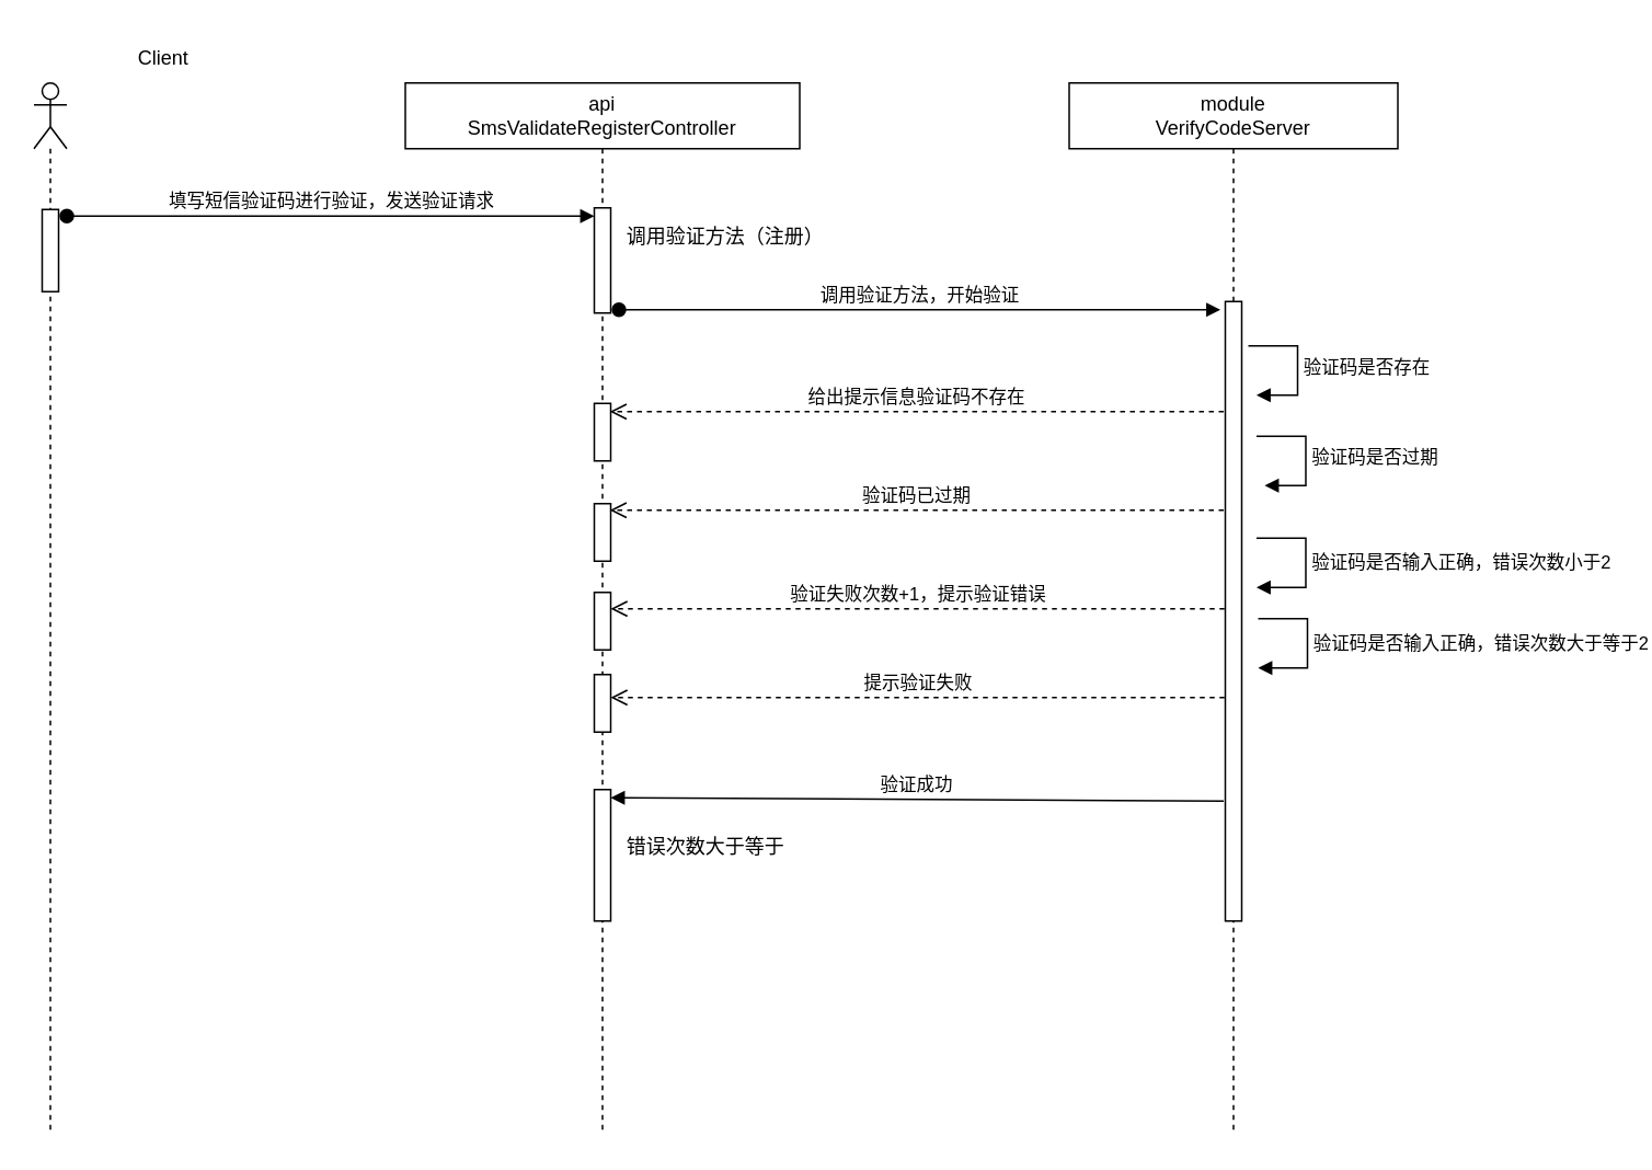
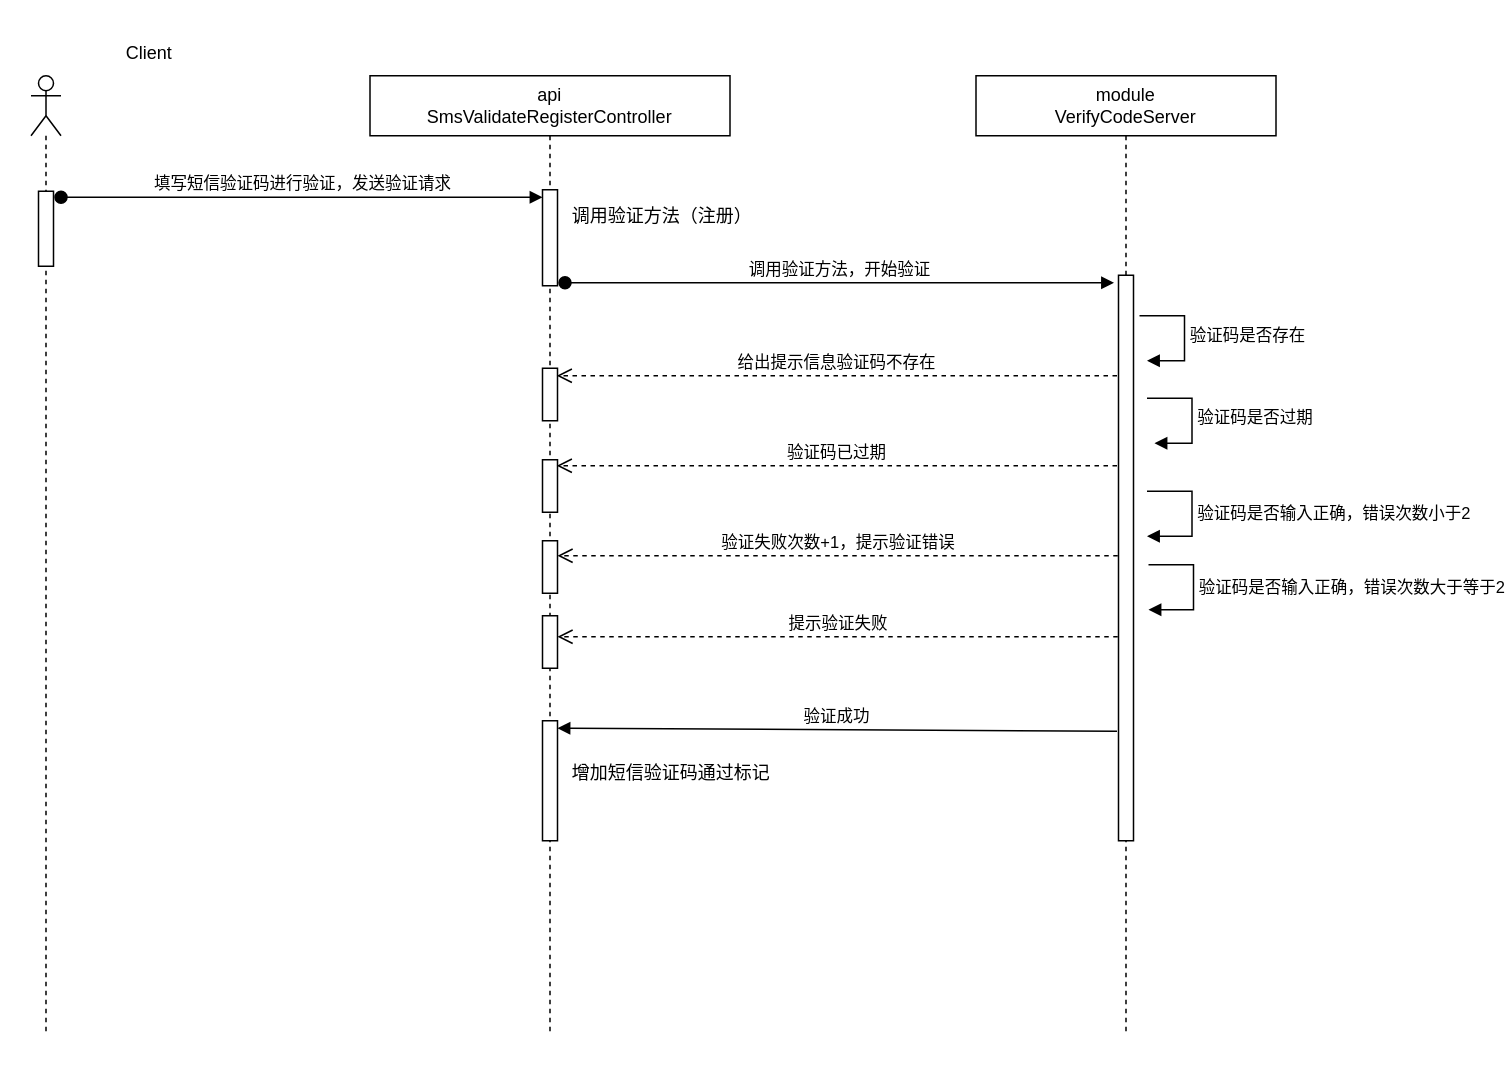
  <mxCell id="0" />
  <mxCell id="1" parent="0" />
  <mxCell id="2" value="api&lt;br&gt;SmsValidateRegisterController" style="shape=umlLifeline;perimeter=lifelinePerimeter;whiteSpace=wrap;html=1;container=1;dropTarget=0;collapsible=0;recursiveResize=0;outlineConnect=0;portConstraint=eastwest;newEdgeStyle={&quot;curved&quot;:0,&quot;rounded&quot;:0};" vertex="1" parent="1"><mxGeometry x="246" y="50" width="240" height="640" as="geometry" /></mxCell>
  <mxCell id="3" value="" style="html=1;points=[[0,0,0,0,5],[0,1,0,0,-5],[1,0,0,0,5],[1,1,0,0,-5]];perimeter=orthogonalPerimeter;outlineConnect=0;targetShapes=umlLifeline;portConstraint=eastwest;newEdgeStyle={&quot;curved&quot;:0,&quot;rounded&quot;:0};" vertex="1" parent="2"><mxGeometry x="115" y="76" width="10" height="64" as="geometry" /></mxCell>
  <mxCell id="4" value="填写短信验证码进行验证，发送验证请求" style="html=1;verticalAlign=bottom;startArrow=oval;endArrow=block;startSize=8;curved=0;rounded=0;entryX=0;entryY=0;entryDx=0;entryDy=5;entryPerimeter=0;" edge="1" target="3" parent="2"><mxGeometry relative="1" as="geometry"><mxPoint x="-206" y="81" as="sourcePoint" /><mxPoint x="106" y="81" as="targetPoint" /></mxGeometry></mxCell>
  <mxCell id="5" value="" style="html=1;points=[[0,0,0,0,5],[0,1,0,0,-5],[1,0,0,0,5],[1,1,0,0,-5]];perimeter=orthogonalPerimeter;outlineConnect=0;targetShapes=umlLifeline;portConstraint=eastwest;newEdgeStyle={&quot;curved&quot;:0,&quot;rounded&quot;:0};" vertex="1" parent="2"><mxGeometry x="115" y="195" width="10" height="35" as="geometry" /></mxCell>
  <mxCell id="6" value="" style="html=1;points=[[0,0,0,0,5],[0,1,0,0,-5],[1,0,0,0,5],[1,1,0,0,-5]];perimeter=orthogonalPerimeter;outlineConnect=0;targetShapes=umlLifeline;portConstraint=eastwest;newEdgeStyle={&quot;curved&quot;:0,&quot;rounded&quot;:0};" vertex="1" parent="2"><mxGeometry x="115" y="256" width="10" height="35" as="geometry" /></mxCell>
  <mxCell id="7" value="" style="html=1;points=[[0,0,0,0,5],[0,1,0,0,-5],[1,0,0,0,5],[1,1,0,0,-5]];perimeter=orthogonalPerimeter;outlineConnect=0;targetShapes=umlLifeline;portConstraint=eastwest;newEdgeStyle={&quot;curved&quot;:0,&quot;rounded&quot;:0};" vertex="1" parent="2"><mxGeometry x="115" y="310" width="10" height="35" as="geometry" /></mxCell>
  <mxCell id="8" value="" style="html=1;points=[[0,0,0,0,5],[0,1,0,0,-5],[1,0,0,0,5],[1,1,0,0,-5]];perimeter=orthogonalPerimeter;outlineConnect=0;targetShapes=umlLifeline;portConstraint=eastwest;newEdgeStyle={&quot;curved&quot;:0,&quot;rounded&quot;:0};" vertex="1" parent="2"><mxGeometry x="115" y="360" width="10" height="35" as="geometry" /></mxCell>
  <mxCell id="9" value="" style="html=1;points=[[0,0,0,0,5],[0,1,0,0,-5],[1,0,0,0,5],[1,1,0,0,-5]];perimeter=orthogonalPerimeter;outlineConnect=0;targetShapes=umlLifeline;portConstraint=eastwest;newEdgeStyle={&quot;curved&quot;:0,&quot;rounded&quot;:0};" vertex="1" parent="2"><mxGeometry x="115" y="430" width="10" height="80" as="geometry" /></mxCell>
  <mxCell id="10" value="" style="shape=umlLifeline;perimeter=lifelinePerimeter;whiteSpace=wrap;html=1;container=1;dropTarget=0;collapsible=0;recursiveResize=0;outlineConnect=0;portConstraint=eastwest;newEdgeStyle={&quot;curved&quot;:0,&quot;rounded&quot;:0};participant=umlActor;" vertex="1" parent="1"><mxGeometry x="20" y="50" width="20" height="640" as="geometry" /></mxCell>
  <mxCell id="11" value="" style="html=1;points=[[0,0,0,0,5],[0,1,0,0,-5],[1,0,0,0,5],[1,1,0,0,-5]];perimeter=orthogonalPerimeter;outlineConnect=0;targetShapes=umlLifeline;portConstraint=eastwest;newEdgeStyle={&quot;curved&quot;:0,&quot;rounded&quot;:0};" vertex="1" parent="10"><mxGeometry x="5" y="77" width="10" height="50" as="geometry" /></mxCell>
  <mxCell id="12" value="module&lt;br&gt;VerifyCodeServer" style="shape=umlLifeline;perimeter=lifelinePerimeter;whiteSpace=wrap;html=1;container=1;dropTarget=0;collapsible=0;recursiveResize=0;outlineConnect=0;portConstraint=eastwest;newEdgeStyle={&quot;curved&quot;:0,&quot;rounded&quot;:0};" vertex="1" parent="1"><mxGeometry x="650" y="50" width="200" height="640" as="geometry" /></mxCell>
  <mxCell id="13" value="" style="html=1;points=[[0,0,0,0,5],[0,1,0,0,-5],[1,0,0,0,5],[1,1,0,0,-5]];perimeter=orthogonalPerimeter;outlineConnect=0;targetShapes=umlLifeline;portConstraint=eastwest;newEdgeStyle={&quot;curved&quot;:0,&quot;rounded&quot;:0};" vertex="1" parent="12"><mxGeometry x="95" y="133" width="10" height="377" as="geometry" /></mxCell>
  <mxCell id="14" value="Client" style="text;html=1;strokeColor=none;fillColor=none;align=center;verticalAlign=middle;whiteSpace=wrap;rounded=0;" vertex="1" parent="1"><mxGeometry x="69" y="20" width="60" height="30" as="geometry" /></mxCell>
  <mxCell id="15" value="调用验证方法（注册）" style="text;html=1;strokeColor=none;fillColor=none;align=left;verticalAlign=middle;whiteSpace=wrap;rounded=0;" vertex="1" parent="1"><mxGeometry x="379" y="129" width="130" height="30" as="geometry" /></mxCell>
  <mxCell id="16" value="调用验证方法，开始验证" style="html=1;verticalAlign=bottom;startArrow=oval;endArrow=block;startSize=8;curved=0;rounded=0;" edge="1" parent="1"><mxGeometry relative="1" as="geometry"><mxPoint x="376" y="188" as="sourcePoint" /><mxPoint x="742" y="188" as="targetPoint" /></mxGeometry></mxCell>
  <mxCell id="17" value="验证码是否存在" style="html=1;align=left;spacingLeft=2;endArrow=block;rounded=0;edgeStyle=orthogonalEdgeStyle;curved=0;rounded=0;" edge="1" parent="1"><mxGeometry relative="1" as="geometry"><mxPoint x="759" y="210" as="sourcePoint" /><Array as="points"><mxPoint x="789" y="240" /></Array><mxPoint x="764" y="240" as="targetPoint" /></mxGeometry></mxCell>
  <mxCell id="18" value="给出提示信息验证码不存在" style="html=1;verticalAlign=bottom;endArrow=open;dashed=1;endSize=8;curved=0;rounded=0;" edge="1" parent="1"><mxGeometry relative="1" as="geometry"><mxPoint x="744" y="250" as="sourcePoint" /><mxPoint x="370.5" y="250" as="targetPoint" /></mxGeometry></mxCell>
  <mxCell id="19" value="验证码是否过期" style="html=1;align=left;spacingLeft=2;endArrow=block;rounded=0;edgeStyle=orthogonalEdgeStyle;curved=0;rounded=0;" edge="1" parent="1"><mxGeometry relative="1" as="geometry"><mxPoint x="764" y="265" as="sourcePoint" /><Array as="points"><mxPoint x="794" y="295" /></Array><mxPoint x="769" y="295" as="targetPoint" /></mxGeometry></mxCell>
  <mxCell id="20" value="验证码已过期" style="html=1;verticalAlign=bottom;endArrow=open;dashed=1;endSize=8;curved=0;rounded=0;" edge="1" parent="1"><mxGeometry relative="1" as="geometry"><mxPoint x="744" y="310" as="sourcePoint" /><mxPoint x="370.5" y="310" as="targetPoint" /></mxGeometry></mxCell>
  <mxCell id="21" value="验证码是否输入正确，错误次数小于2" style="html=1;align=left;spacingLeft=2;endArrow=block;rounded=0;edgeStyle=orthogonalEdgeStyle;curved=0;rounded=0;" edge="1" parent="1"><mxGeometry relative="1" as="geometry"><mxPoint x="764" y="327" as="sourcePoint" /><Array as="points"><mxPoint x="794" y="357" /></Array><mxPoint x="764" y="357" as="targetPoint" /></mxGeometry></mxCell>
  <mxCell id="22" value="验证失败次数+1，提示验证错误" style="html=1;verticalAlign=bottom;endArrow=open;dashed=1;endSize=8;curved=0;rounded=0;" edge="1" parent="1"><mxGeometry relative="1" as="geometry"><mxPoint x="744.5" y="370" as="sourcePoint" /><mxPoint x="371" y="370" as="targetPoint" /></mxGeometry></mxCell>
  <mxCell id="23" value="验证码是否输入正确，错误次数大于等于2" style="html=1;align=left;spacingLeft=2;endArrow=block;rounded=0;edgeStyle=orthogonalEdgeStyle;curved=0;rounded=0;" edge="1" parent="1"><mxGeometry relative="1" as="geometry"><mxPoint x="765" y="376" as="sourcePoint" /><Array as="points"><mxPoint x="795" y="406" /></Array><mxPoint x="765" y="406" as="targetPoint" /></mxGeometry></mxCell>
  <mxCell id="24" value="提示验证失败" style="html=1;verticalAlign=bottom;endArrow=open;dashed=1;endSize=8;curved=0;rounded=0;" edge="1" parent="1"><mxGeometry relative="1" as="geometry"><mxPoint x="744.5" y="424" as="sourcePoint" /><mxPoint x="371" y="424" as="targetPoint" /></mxGeometry></mxCell>
  <mxCell id="25" value="验证成功" style="html=1;verticalAlign=bottom;endArrow=block;curved=0;rounded=0;entryX=1;entryY=0;entryDx=0;entryDy=5;entryPerimeter=0;" edge="1" target="9" parent="1"><mxGeometry relative="1" as="geometry"><mxPoint x="744" y="487" as="sourcePoint" /><mxPoint x="376" y="487" as="targetPoint" /></mxGeometry></mxCell>
- <mxCell id="26" value="错误次数大于等于" style="text;html=1;strokeColor=none;fillColor=none;align=left;verticalAlign=middle;whiteSpace=wrap;rounded=0;" vertex="1" parent="1"><mxGeometry x="379" y="500" width="140" height="30" as="geometry" /></mxCell>
+ <mxCell id="26" value="增加短信验证码通过标记" style="text;html=1;strokeColor=none;fillColor=none;align=left;verticalAlign=middle;whiteSpace=wrap;rounded=0;" vertex="1" parent="1"><mxGeometry x="379" y="500" width="140" height="30" as="geometry" /></mxCell>
